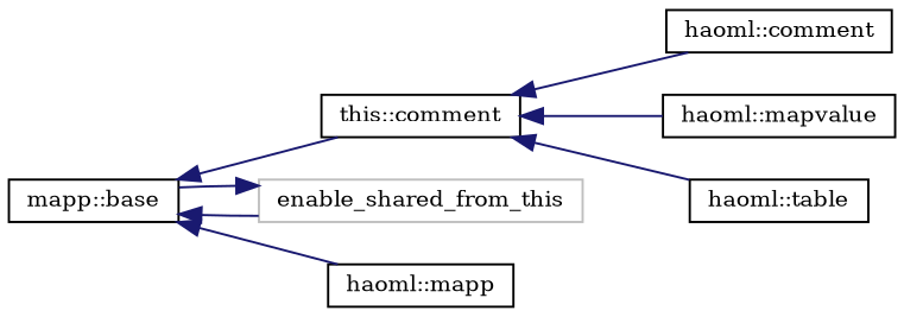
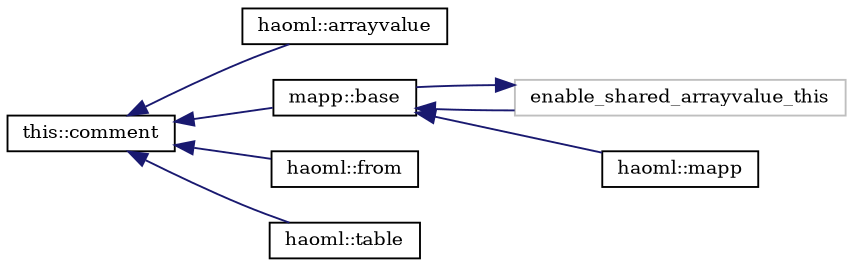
  digraph {
    fontname="DejaVu Serif"
    rankdir=LR
    node [color=black fillcolor=white fontname="DejaVu Serif" fontsize=10 shape=record style=filled]
    edge [color=midnightblue dir=back fontname="DejaVu Serif" fontsize=10 labelfontname=Helvetica labelfontsize=10 style=solid]
    n1 [height=0.2 label="this::comment" width=0.4]
-   n2 [height=0.2 label="haoml::comment" width=0.4]
+   n2 [height=0.2 label="haoml::arrayvalue" width=0.4]
    n3 [height=0.2 label="mapp::base" width=0.4]
-   n4 [height=0.2 label="haoml::mapvalue" width=0.4]
+   n4 [height=0.2 label="haoml::from" width=0.4]
    n5 [height=0.2 label="haoml::table" width=0.4]
-   n6 [color=grey75 height=0.2 label=enable_shared_from_this width=0.4]
+   n6 [color=grey75 height=0.2 label=enable_shared_arrayvalue_this width=0.4]
    n7 [height=0.2 label="haoml::mapp" width=0.4]
    n1 -> n2
-   n3 -> n1
+   n1 -> n3
    n1 -> n4
    n1 -> n5
    n3 -> n6
    n3 -> n7
    n6 -> n3
  }
